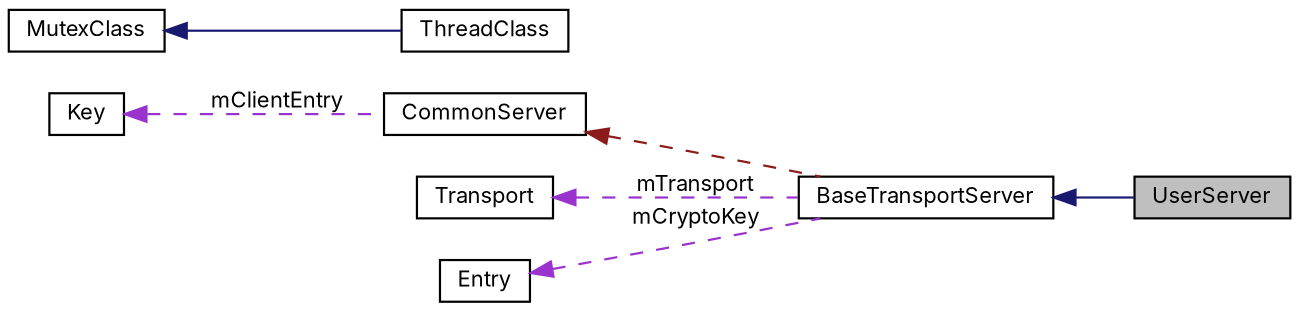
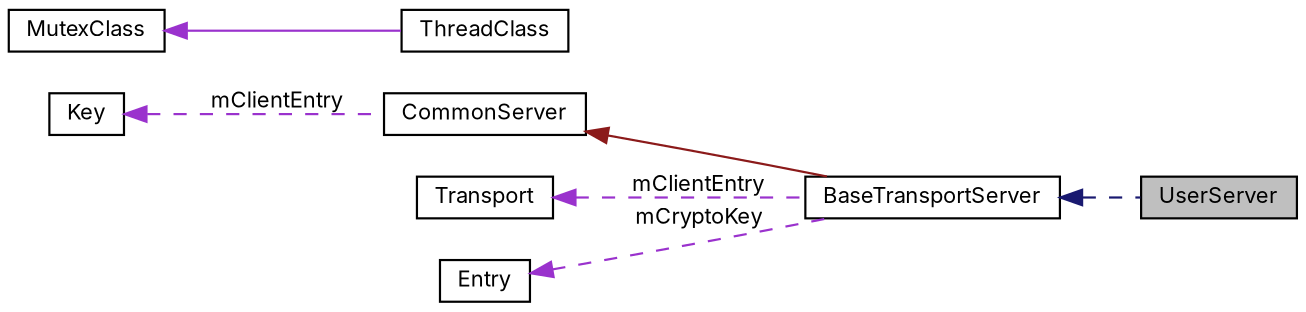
  digraph {
    fontname=Inter
    rankdir=LR
    node [color=black fillcolor=white fontname=Inter fontsize=10 shape=record style=filled]
    edge [color=darkorchid3 dir=back fontname=Inter fontsize=10 labelfontname=Helvetica labelfontsize=10 style=solid]
    n1 [fillcolor=grey75 fontcolor=black height=0.2 label=UserServer width=0.4]
    n2 [height=0.2 label=BaseTransportServer width=0.4]
    n3 [height=0.2 label=CommonServer width=0.4]
    n4 [height=0.2 label=Key width=0.4]
    n5 [height=0.2 label=ThreadClass width=0.4]
    n6 [height=0.2 label=MutexClass width=0.4]
    n7 [height=0.2 label=Transport width=0.4]
    n8 [height=0.2 label=Entry width=0.4]
-   n2 -> n1 [color=midnightblue]
-   n3 -> n2 [color=firebrick4 style=dashed]
+   n2 -> n1 [color=midnightblue style=dashed]
+   n3 -> n2 [color=firebrick4]
    n4 -> n3 [label=" mClientEntry" style=dashed]
-   n6 -> n5 [color=midnightblue]
-   n7 -> n2 [label=" mTransport" style=dashed]
+   n6 -> n5
+   n7 -> n2 [label=" mClientEntry" style=dashed]
    n8 -> n2 [label=" mCryptoKey" style=dashed]
  }
